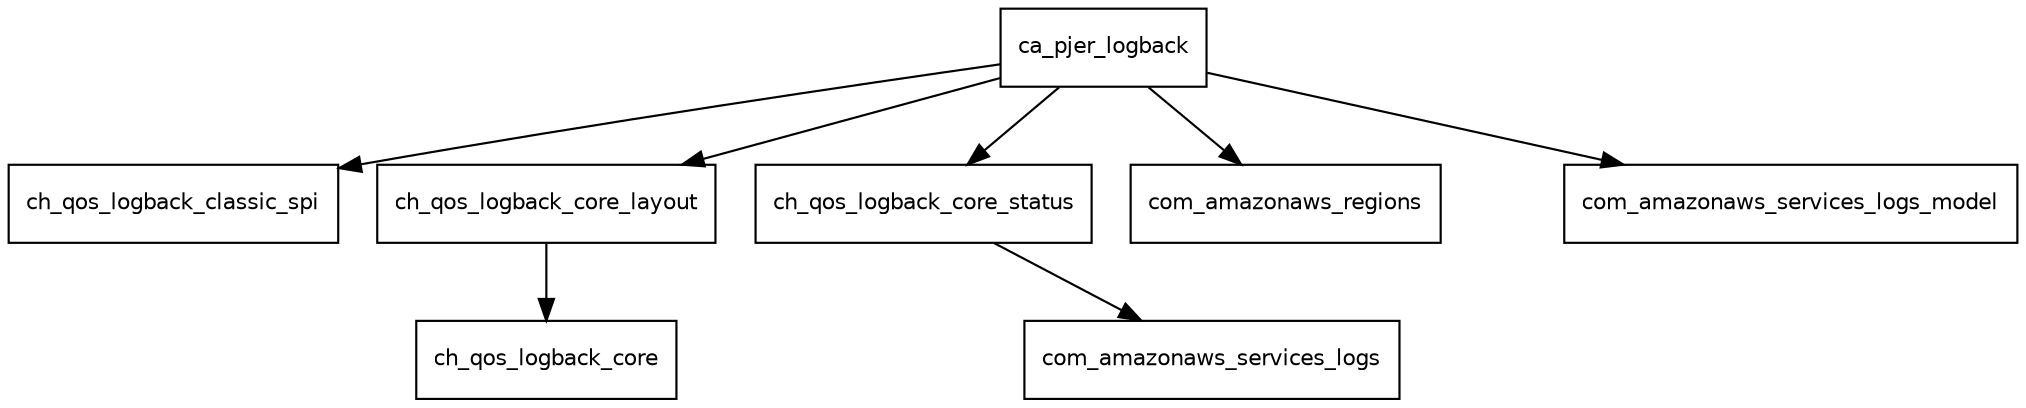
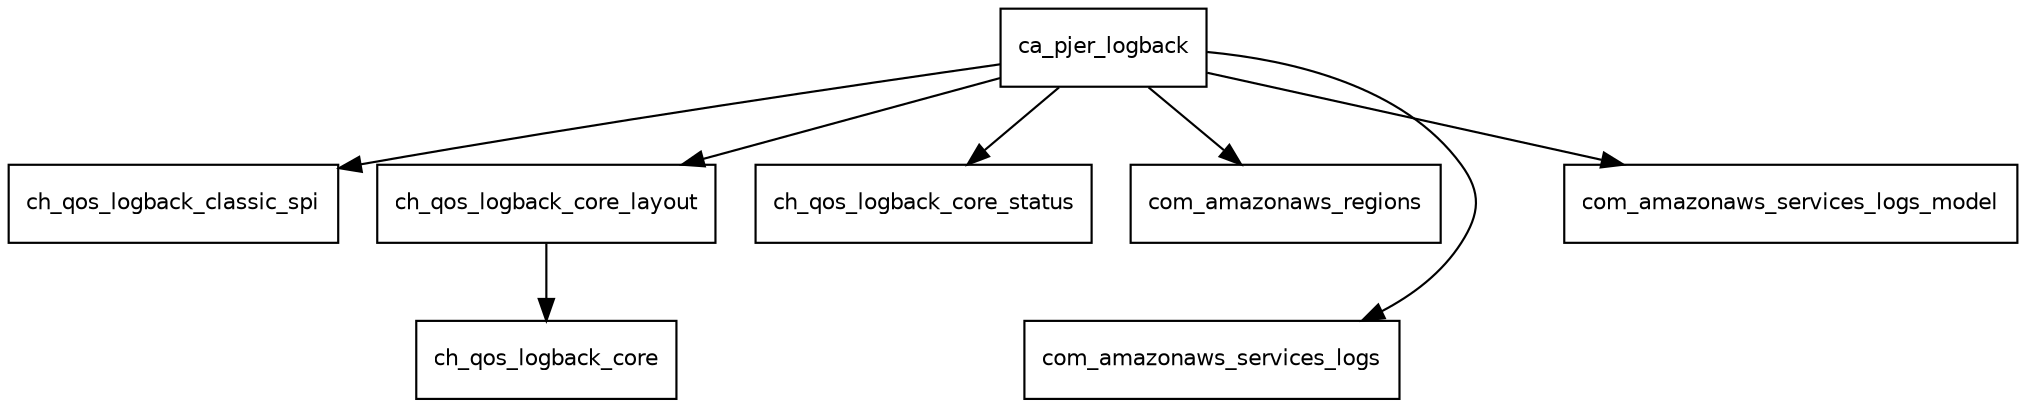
  digraph {
    fontname="DejaVu Sans"
    node [fontname="DejaVu Sans" fontsize=10.0 shape=box]
    edge [fontname="DejaVu Sans"]
    ca_pjer_logback
    ch_qos_logback_classic_spi
    ch_qos_logback_core_layout
    ch_qos_logback_core_status
    com_amazonaws_regions
    com_amazonaws_services_logs
    com_amazonaws_services_logs_model
    ch_qos_logback_core
    ca_pjer_logback -> ch_qos_logback_classic_spi
    ca_pjer_logback -> ch_qos_logback_core_layout
    ca_pjer_logback -> ch_qos_logback_core_status
    ca_pjer_logback -> com_amazonaws_regions
-   ch_qos_logback_core_status -> com_amazonaws_services_logs
+   ca_pjer_logback -> com_amazonaws_services_logs
    ca_pjer_logback -> com_amazonaws_services_logs_model
    ch_qos_logback_core_layout -> ch_qos_logback_core
  }
